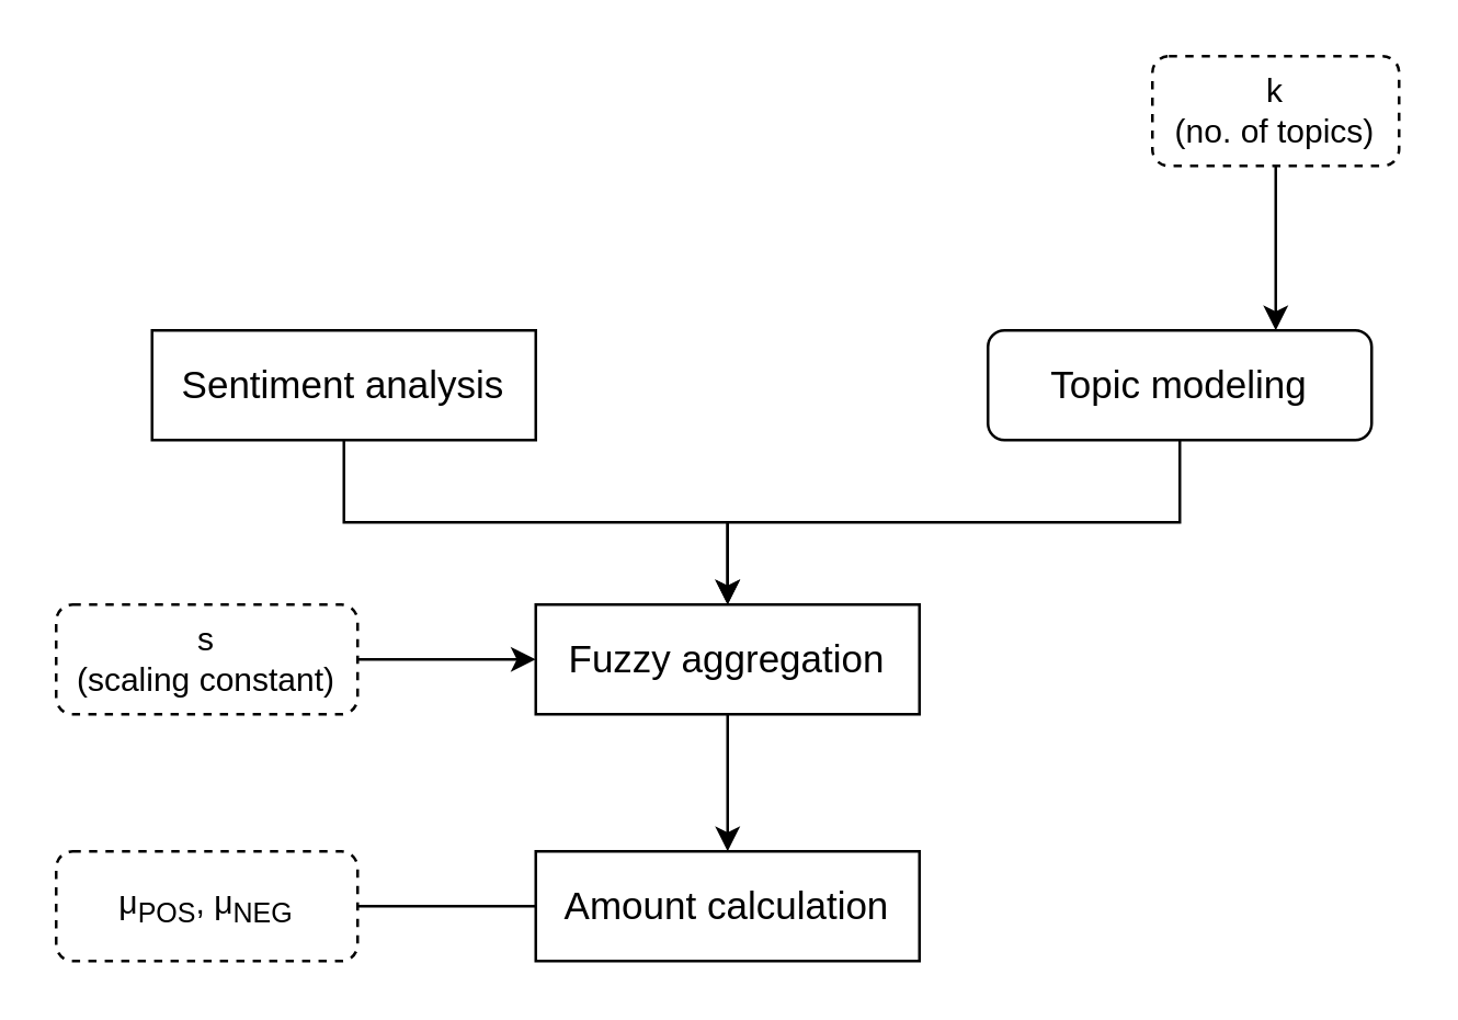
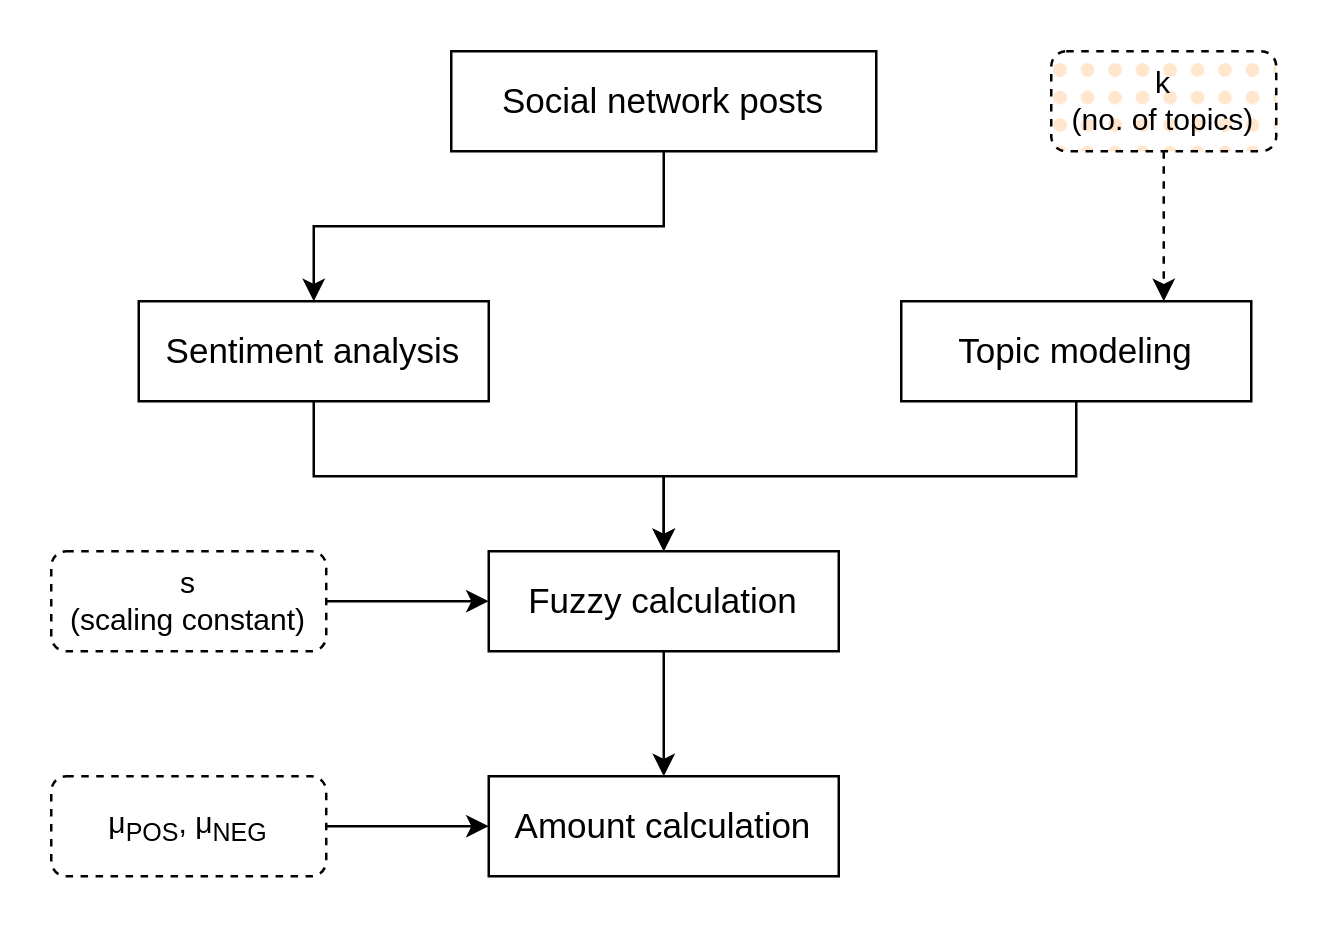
  <mxCell id="0" />
  <mxCell id="1" parent="0" />
+ <mxCell id="2" style="edgeStyle=orthogonalEdgeStyle;rounded=0;orthogonalLoop=1;jettySize=auto;html=1;exitX=0.5;exitY=1;exitDx=0;exitDy=0;entryX=0.5;entryY=0;entryDx=0;entryDy=0;" edge="1" parent="1" source="3" target="5"><mxGeometry relative="1" as="geometry" /></mxCell>
+ <mxCell id="3" value="Social network posts" style="rounded=0;whiteSpace=wrap;html=1;fontSize=14;" vertex="1" parent="1"><mxGeometry x="180" y="20" width="170" height="40" as="geometry" /></mxCell>
  <mxCell id="4" style="edgeStyle=orthogonalEdgeStyle;rounded=0;orthogonalLoop=1;jettySize=auto;html=1;exitX=0.5;exitY=1;exitDx=0;exitDy=0;" edge="1" parent="1" source="5" target="9"><mxGeometry relative="1" as="geometry" /></mxCell>
  <mxCell id="5" value="Sentiment analysis" style="rounded=0;whiteSpace=wrap;html=1;fontSize=14;" vertex="1" parent="1"><mxGeometry x="55" y="120" width="140" height="40" as="geometry" /></mxCell>
  <mxCell id="6" style="edgeStyle=orthogonalEdgeStyle;rounded=0;orthogonalLoop=1;jettySize=auto;html=1;exitX=0.5;exitY=1;exitDx=0;exitDy=0;" edge="1" parent="1" source="7" target="9"><mxGeometry relative="1" as="geometry" /></mxCell>
- <mxCell id="7" value="Topic modeling" style="whiteSpace=wrap;html=1;fontSize=14;rounded=1;" vertex="1" parent="1"><mxGeometry x="360" y="120" width="140" height="40" as="geometry" /></mxCell>
+ <mxCell id="7" value="Topic modeling" style="rounded=0;whiteSpace=wrap;html=1;fontSize=14;" vertex="1" parent="1"><mxGeometry x="360" y="120" width="140" height="40" as="geometry" /></mxCell>
  <mxCell id="8" style="edgeStyle=orthogonalEdgeStyle;rounded=0;orthogonalLoop=1;jettySize=auto;html=1;exitX=0.5;exitY=1;exitDx=0;exitDy=0;" edge="1" parent="1" source="9" target="10"><mxGeometry relative="1" as="geometry" /></mxCell>
- <mxCell id="9" value="Fuzzy aggregation" style="rounded=0;whiteSpace=wrap;html=1;fontSize=14;" vertex="1" parent="1"><mxGeometry x="195" y="220" width="140" height="40" as="geometry" /></mxCell>
+ <mxCell id="9" value="Fuzzy calculation" style="rounded=0;whiteSpace=wrap;html=1;fontSize=14;" vertex="1" parent="1"><mxGeometry x="195" y="220" width="140" height="40" as="geometry" /></mxCell>
  <mxCell id="10" value="Amount calculation" style="rounded=0;whiteSpace=wrap;html=1;fontSize=14;" vertex="1" parent="1"><mxGeometry x="195" y="310" width="140" height="40" as="geometry" /></mxCell>
- <mxCell id="11" style="edgeStyle=orthogonalEdgeStyle;rounded=0;orthogonalLoop=1;jettySize=auto;html=1;exitX=0.5;exitY=1;exitDx=0;exitDy=0;entryX=0.75;entryY=0;entryDx=0;entryDy=0;" edge="1" parent="1" source="12" target="7"><mxGeometry relative="1" as="geometry" /></mxCell>
- <mxCell id="12" value="k&lt;br&gt;(no. of topics)" style="rounded=1;whiteSpace=wrap;html=1;fillStyle=dots;dashed=1;perimeterSpacing=0;" vertex="1" parent="1"><mxGeometry x="420" y="20" width="90" height="40" as="geometry" /></mxCell>
+ <mxCell id="11" style="edgeStyle=orthogonalEdgeStyle;rounded=0;orthogonalLoop=1;jettySize=auto;html=1;exitX=0.5;exitY=1;exitDx=0;exitDy=0;entryX=0.75;entryY=0;entryDx=0;entryDy=0;dashed=1;" edge="1" parent="1" source="12" target="7"><mxGeometry relative="1" as="geometry" /></mxCell>
+ <mxCell id="12" value="k&lt;br&gt;(no. of topics)" style="rounded=1;whiteSpace=wrap;html=1;fillStyle=dots;dashed=1;perimeterSpacing=0;fillColor=#ffe6cc;" vertex="1" parent="1"><mxGeometry x="420" y="20" width="90" height="40" as="geometry" /></mxCell>
  <mxCell id="13" style="edgeStyle=orthogonalEdgeStyle;rounded=0;orthogonalLoop=1;jettySize=auto;html=1;exitX=1;exitY=0.5;exitDx=0;exitDy=0;" edge="1" parent="1" source="14" target="9"><mxGeometry relative="1" as="geometry" /></mxCell>
  <mxCell id="14" value="s&lt;br&gt;(scaling constant)" style="rounded=1;whiteSpace=wrap;html=1;fillStyle=dots;dashed=1;perimeterSpacing=0;" vertex="1" parent="1"><mxGeometry x="20" y="220" width="110" height="40" as="geometry" /></mxCell>
- <mxCell id="15" style="edgeStyle=orthogonalEdgeStyle;rounded=0;orthogonalLoop=1;jettySize=auto;html=1;exitX=1;exitY=0.5;exitDx=0;exitDy=0;entryX=0;entryY=0.5;entryDx=0;entryDy=0;endArrow=none;" edge="1" parent="1" source="16" target="10"><mxGeometry relative="1" as="geometry" /></mxCell>
+ <mxCell id="15" style="edgeStyle=orthogonalEdgeStyle;rounded=0;orthogonalLoop=1;jettySize=auto;html=1;exitX=1;exitY=0.5;exitDx=0;exitDy=0;entryX=0;entryY=0.5;entryDx=0;entryDy=0;" edge="1" parent="1" source="16" target="10"><mxGeometry relative="1" as="geometry" /></mxCell>
  <mxCell id="16" value="μ&lt;sub&gt;POS&lt;/sub&gt;, μ&lt;sub&gt;NEG&lt;/sub&gt;" style="rounded=1;whiteSpace=wrap;html=1;fillStyle=dots;dashed=1;perimeterSpacing=0;" vertex="1" parent="1"><mxGeometry x="20" y="310" width="110" height="40" as="geometry" /></mxCell>
